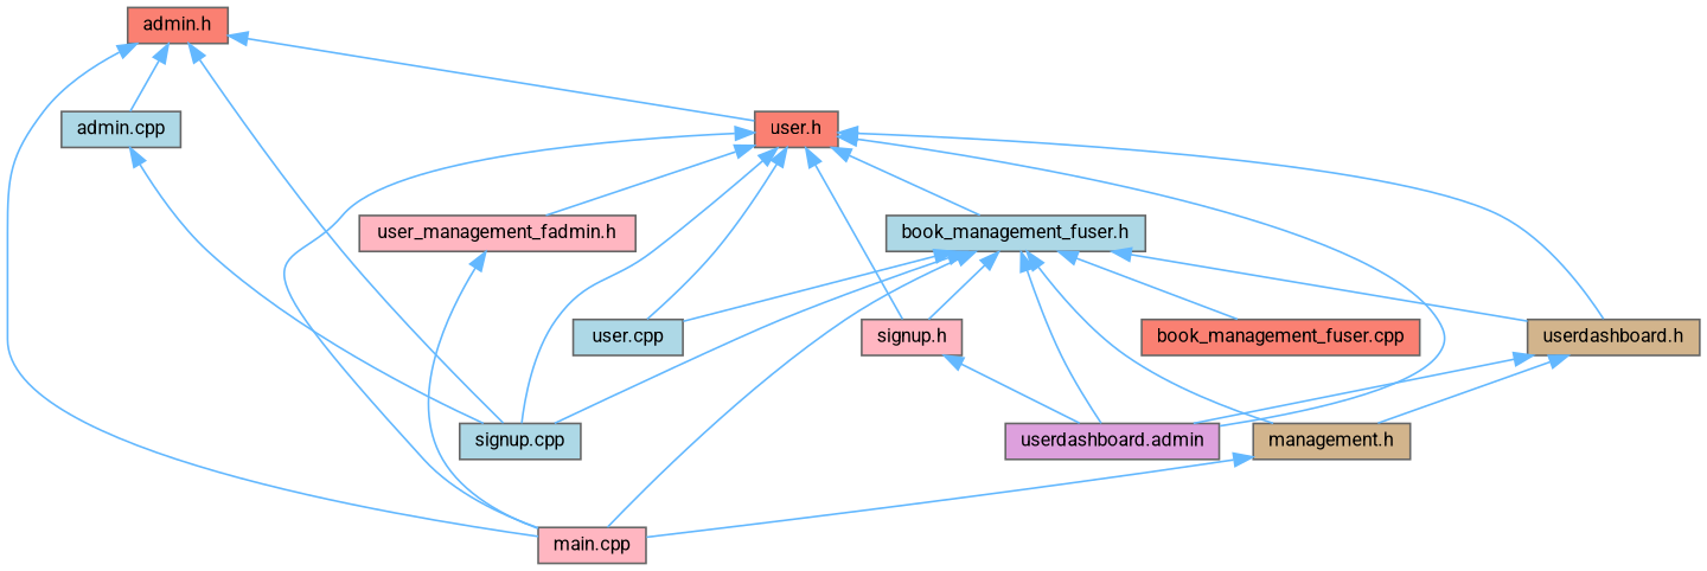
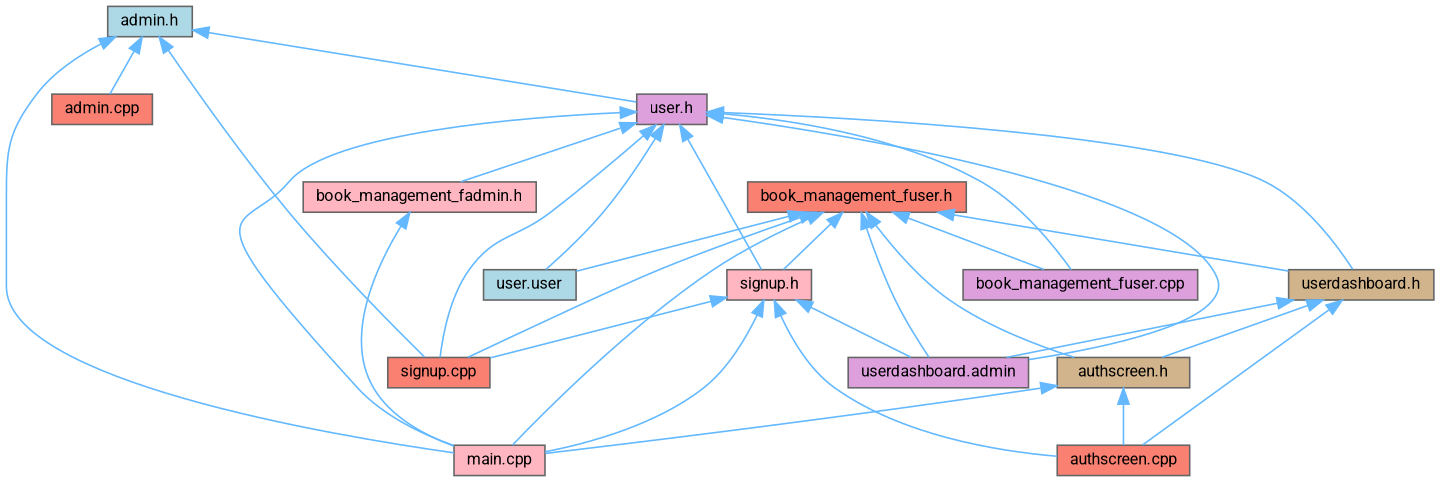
  digraph {
    fontname=Roboto
    node [color=grey40 fillcolor=lightblue fontname=Roboto fontsize=10 shape=box style=filled]
    edge [color=steelblue1 dir=back fontname=Roboto fontsize=10 labelfontname=Helvetica labelfontsize=10 style=solid]
-   n1 [color=gray40 fillcolor=salmon fontcolor=black height=0.2 label="admin.h" width=0.4]
-   n2 [height=0.2 label="admin.cpp" width=0.4]
+   n1 [color=gray40 fontcolor=black height=0.2 label="admin.h" width=0.4]
+   n2 [fillcolor=salmon height=0.2 label="admin.cpp" width=0.4]
    n3 [fillcolor=lightpink height=0.2 label="main.cpp" width=0.4]
-   n4 [height=0.2 label="signup.cpp" width=0.4]
-   n5 [fillcolor=salmon height=0.2 label="user.h" width=0.4]
-   n6 [fillcolor=lightpink height=0.2 label="user_management_fadmin.h" width=0.4]
-   n7 [height=0.2 label="book_management_fuser.h" width=0.4]
+   n4 [fillcolor=salmon height=0.2 label="signup.cpp" width=0.4]
+   n5 [fillcolor=plum height=0.2 label="user.h" width=0.4]
+   n6 [fillcolor=lightpink height=0.2 label="book_management_fadmin.h" width=0.4]
+   n7 [fillcolor=salmon height=0.2 label="book_management_fuser.h" width=0.4]
    n8 [fillcolor=lightpink height=0.2 label="signup.h" width=0.4]
    n9 [fillcolor=plum height=0.2 label="userdashboard.admin" width=0.4]
-   n10 [height=0.2 label="user.cpp" width=0.4]
+   n10 [height=0.2 label="user.user" width=0.4]
    n11 [fillcolor=tan height=0.2 label="userdashboard.h" width=0.4]
-   n12 [fillcolor=tan height=0.2 label="management.h" width=0.4]
-   n13 [fillcolor=salmon height=0.2 label="book_management_fuser.cpp" width=0.4]
+   n12 [fillcolor=tan height=0.2 label="authscreen.h" width=0.4]
+   n13 [fillcolor=plum height=0.2 label="book_management_fuser.cpp" width=0.4]
+   n14 [fillcolor=salmon height=0.2 label="authscreen.cpp" width=0.4]
    n1 -> n2
    n1 -> n3
    n1 -> n4
    n1 -> n5
    n5 -> n3
    n5 -> n4
    n5 -> n6
-   n5 -> n7
+   n5 -> n13
    n5 -> n8
    n5 -> n9
    n5 -> n10
    n5 -> n11
    n6 -> n3
    n7 -> n3
    n7 -> n4
    n7 -> n8
    n7 -> n9
    n7 -> n10
    n7 -> n11
    n7 -> n12
    n7 -> n13
-   n2 -> n4
+   n8 -> n3
+   n8 -> n4
    n8 -> n9
+   n8 -> n14
    n11 -> n9
    n11 -> n12
+   n11 -> n14
    n12 -> n3
+   n12 -> n14
  }
